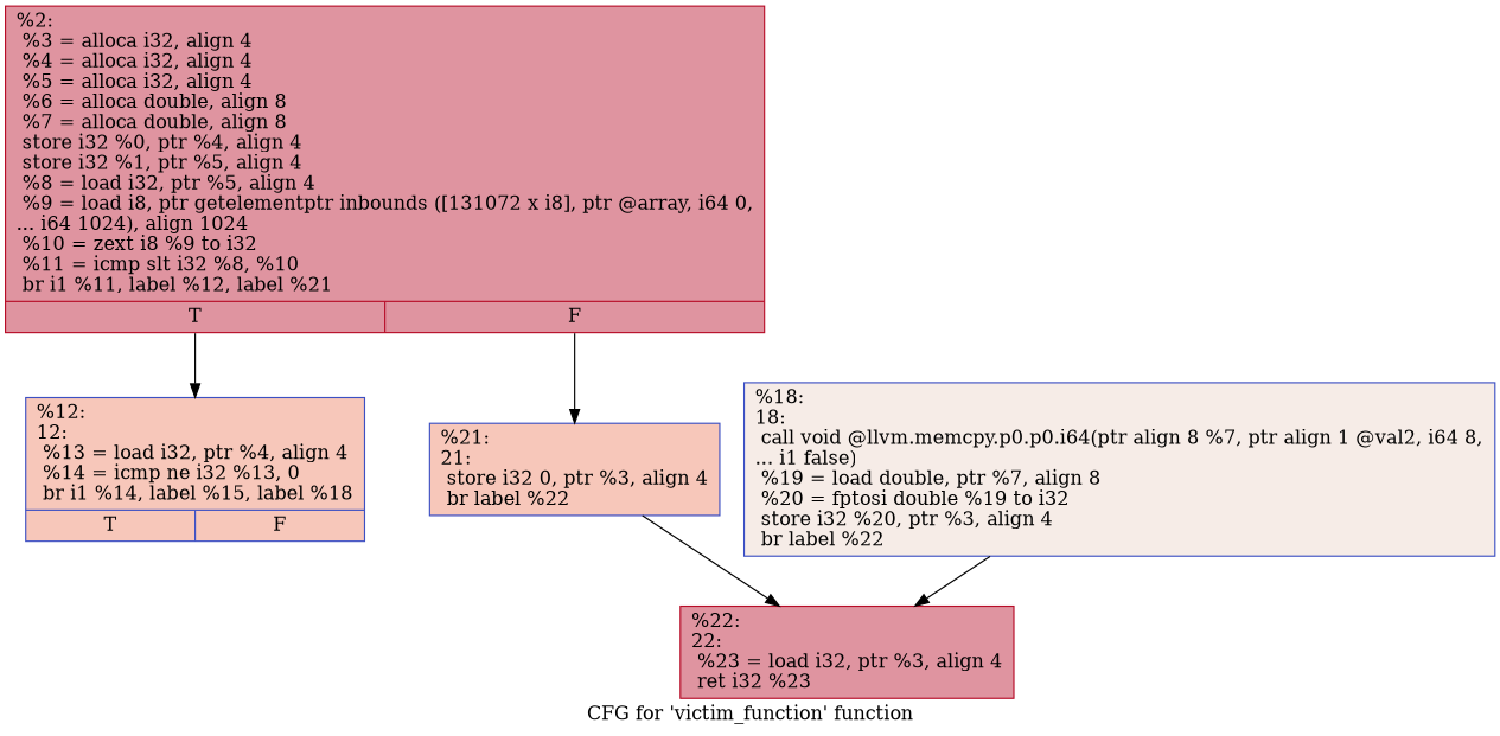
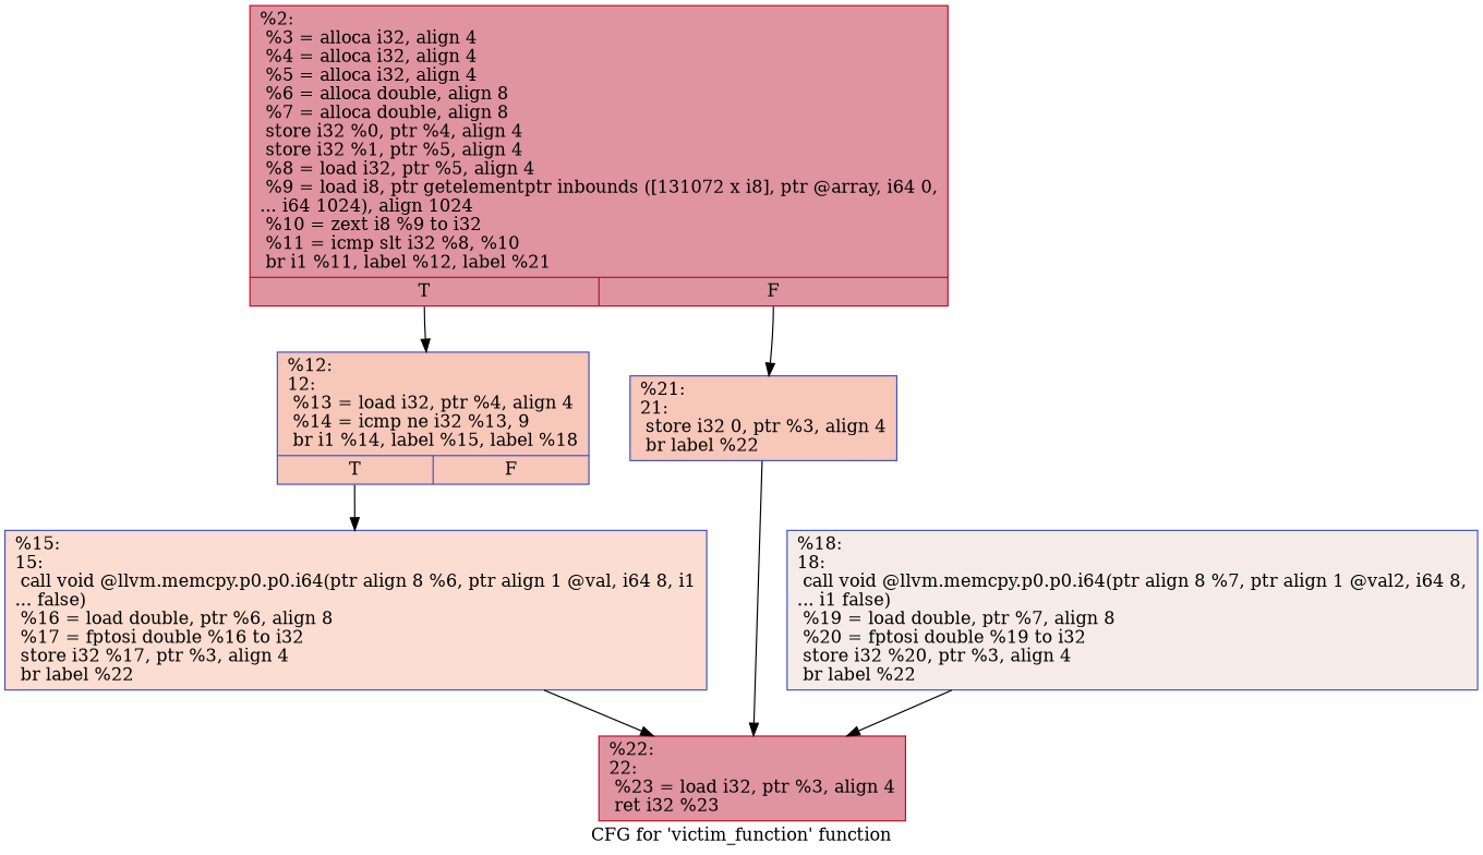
  digraph {
    label="CFG for 'victim_function' function"
    node [color="#3d50c3ff" fillcolor="#b70d2870" shape=record style=filled]
    n1 [color="#b70d28ff" label="{%2:\l  %3 = alloca i32, align 4\l  %4 = alloca i32, align 4\l  %5 = alloca i32, align 4\l  %6 = alloca double, align 8\l  %7 = alloca double, align 8\l  store i32 %0, ptr %4, align 4\l  store i32 %1, ptr %5, align 4\l  %8 = load i32, ptr %5, align 4\l  %9 = load i8, ptr getelementptr inbounds ([131072 x i8], ptr @array, i64 0,\l... i64 1024), align 1024\l  %10 = zext i8 %9 to i32\l  %11 = icmp slt i32 %8, %10\l  br i1 %11, label %12, label %21\l|{<s0>T|<s1>F}}"]
-   n2 [fillcolor="#ec7f6370" label="{%12:\l12:                                               \l  %13 = load i32, ptr %4, align 4\l  %14 = icmp ne i32 %13, 0\l  br i1 %14, label %15, label %18\l|{<s0>T|<s1>F}}"]
+   n2 [fillcolor="#ec7f6370" label="{%12:\l12:                                               \l  %13 = load i32, ptr %4, align 4\l  %14 = icmp ne i32 %13, 9\l  br i1 %14, label %15, label %18\l|{<s0>T|<s1>F}}"]
    n3 [fillcolor="#ec7f6370" label="{%21:\l21:                                               \l  store i32 0, ptr %3, align 4\l  br label %22\l}"]
+   n4 [fillcolor="#f7b39670" label="{%15:\l15:                                               \l  call void @llvm.memcpy.p0.p0.i64(ptr align 8 %6, ptr align 1 @val, i64 8, i1\l... false)\l  %16 = load double, ptr %6, align 8\l  %17 = fptosi double %16 to i32\l  store i32 %17, ptr %3, align 4\l  br label %22\l}"]
    n5 [color="#b70d28ff" label="{%22:\l22:                                               \l  %23 = load i32, ptr %3, align 4\l  ret i32 %23\l}"]
    n6 [fillcolor="#ead5c970" label="{%18:\l18:                                               \l  call void @llvm.memcpy.p0.p0.i64(ptr align 8 %7, ptr align 1 @val2, i64 8,\l... i1 false)\l  %19 = load double, ptr %7, align 8\l  %20 = fptosi double %19 to i32\l  store i32 %20, ptr %3, align 4\l  br label %22\l}"]
    n1 -> n2 [tailport=s0]
    n1 -> n3 [tailport=s1]
+   n2 -> n4 [tailport=s0]
    n3 -> n5
+   n4 -> n5
    n6 -> n5
  }
